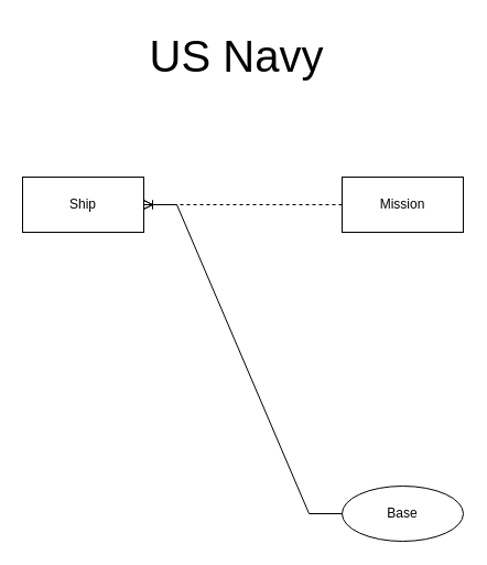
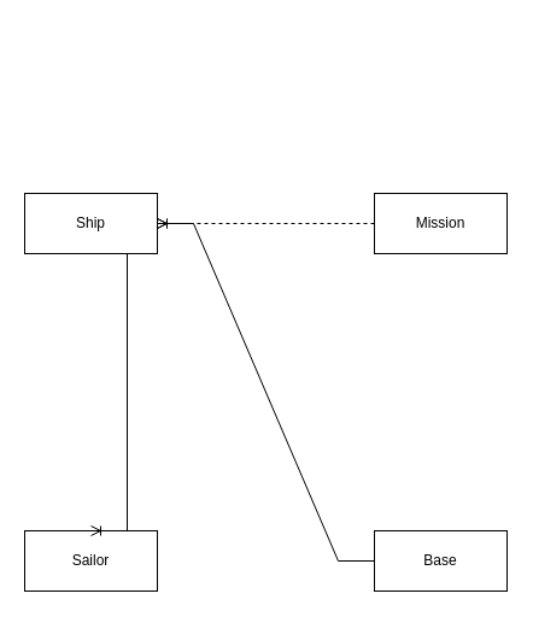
  <mxCell id="0" />
  <mxCell id="1" parent="0" />
  <mxCell id="2" value="Ship" style="html=1;whiteSpace=wrap;" vertex="1" parent="1"><mxGeometry x="20" y="160" width="110" height="50" as="geometry" /></mxCell>
- <mxCell id="3" value="&lt;font style=&quot;font-size: 40px;&quot;&gt;US Navy&lt;br&gt;&lt;/font&gt;" style="text;html=1;align=center;verticalAlign=middle;resizable=0;points=[];autosize=1;strokeColor=none;fillColor=none;" vertex="1" parent="1"><mxGeometry x="124" y="20" width="180" height="60" as="geometry" /></mxCell>
+ <mxCell id="4" value="Sailor" style="html=1;whiteSpace=wrap;" vertex="1" parent="1"><mxGeometry x="20" y="440" width="110" height="50" as="geometry" /></mxCell>
  <mxCell id="5" value="Mission" style="html=1;whiteSpace=wrap;" vertex="1" parent="1"><mxGeometry x="310" y="160" width="110" height="50" as="geometry" /></mxCell>
- <mxCell id="6" value="Base" style="ellipse;html=1;whiteSpace=wrap;" vertex="1" parent="1"><mxGeometry x="310" y="440" width="110" height="50" as="geometry" /></mxCell>
+ <mxCell id="6" value="Base" style="html=1;whiteSpace=wrap;" vertex="1" parent="1"><mxGeometry x="310" y="440" width="110" height="50" as="geometry" /></mxCell>
  <mxCell id="7" value="" style="edgeStyle=entityRelationEdgeStyle;fontSize=12;html=1;endArrow=ERoneToMany;rounded=0;exitX=0;exitY=0.5;exitDx=0;exitDy=0;" edge="1" parent="1" source="6" target="2"><mxGeometry width="100" height="100" relative="1" as="geometry"><mxPoint x="160" y="380" as="sourcePoint" /><mxPoint x="260" y="280" as="targetPoint" /></mxGeometry></mxCell>
+ <mxCell id="8" value="" style="edgeStyle=entityRelationEdgeStyle;fontSize=12;html=1;endArrow=ERoneToMany;rounded=0;exitX=0.5;exitY=1;exitDx=0;exitDy=0;entryX=0.5;entryY=0;entryDx=0;entryDy=0;" edge="1" parent="1" source="2" target="4"><mxGeometry width="100" height="100" relative="1" as="geometry"><mxPoint x="160" y="380" as="sourcePoint" /><mxPoint x="260" y="280" as="targetPoint" /></mxGeometry></mxCell>
  <mxCell id="9" value="" style="edgeStyle=entityRelationEdgeStyle;fontSize=12;html=1;endArrow=ERoneToMany;rounded=0;exitX=0;exitY=0.5;exitDx=0;exitDy=0;entryX=1;entryY=0.5;entryDx=0;entryDy=0;dashed=1;" edge="1" parent="1" source="5" target="2"><mxGeometry width="100" height="100" relative="1" as="geometry"><mxPoint x="160" y="380" as="sourcePoint" /><mxPoint x="260" y="280" as="targetPoint" /></mxGeometry></mxCell>
